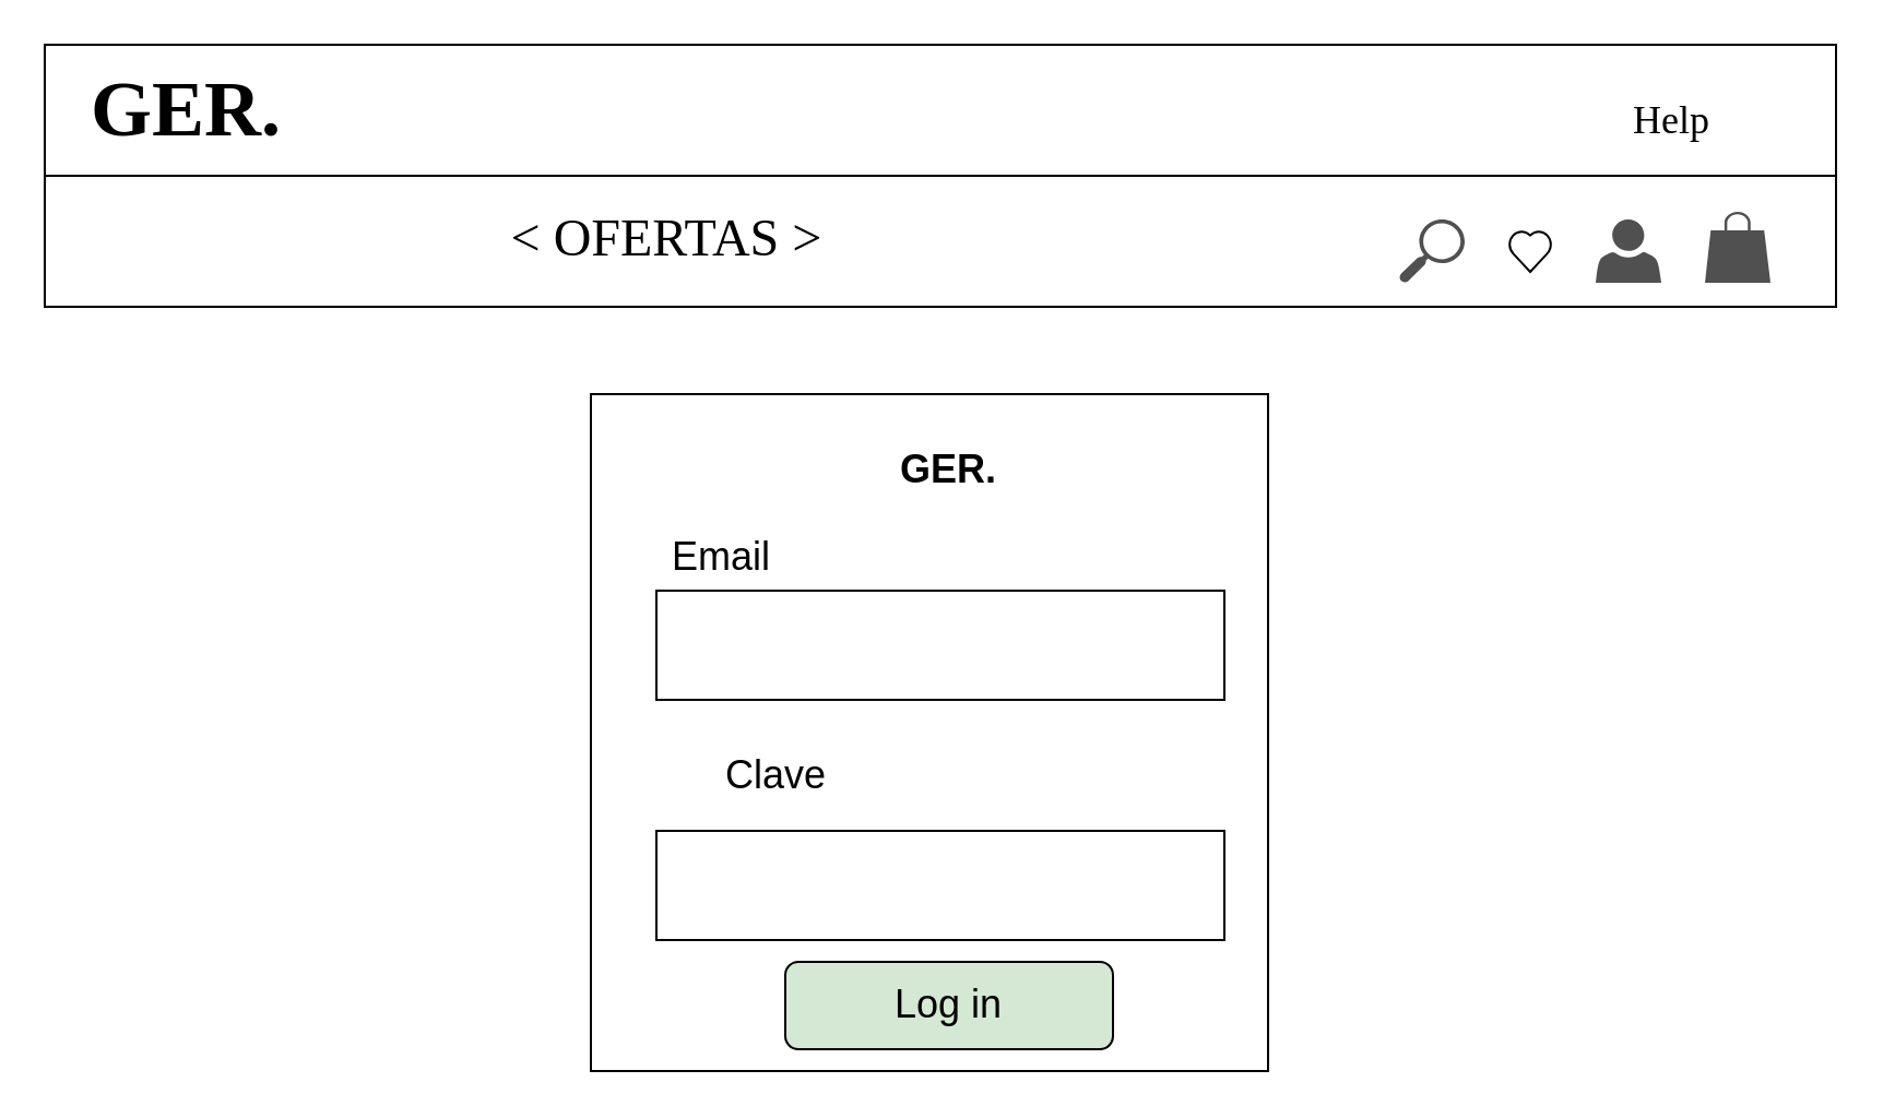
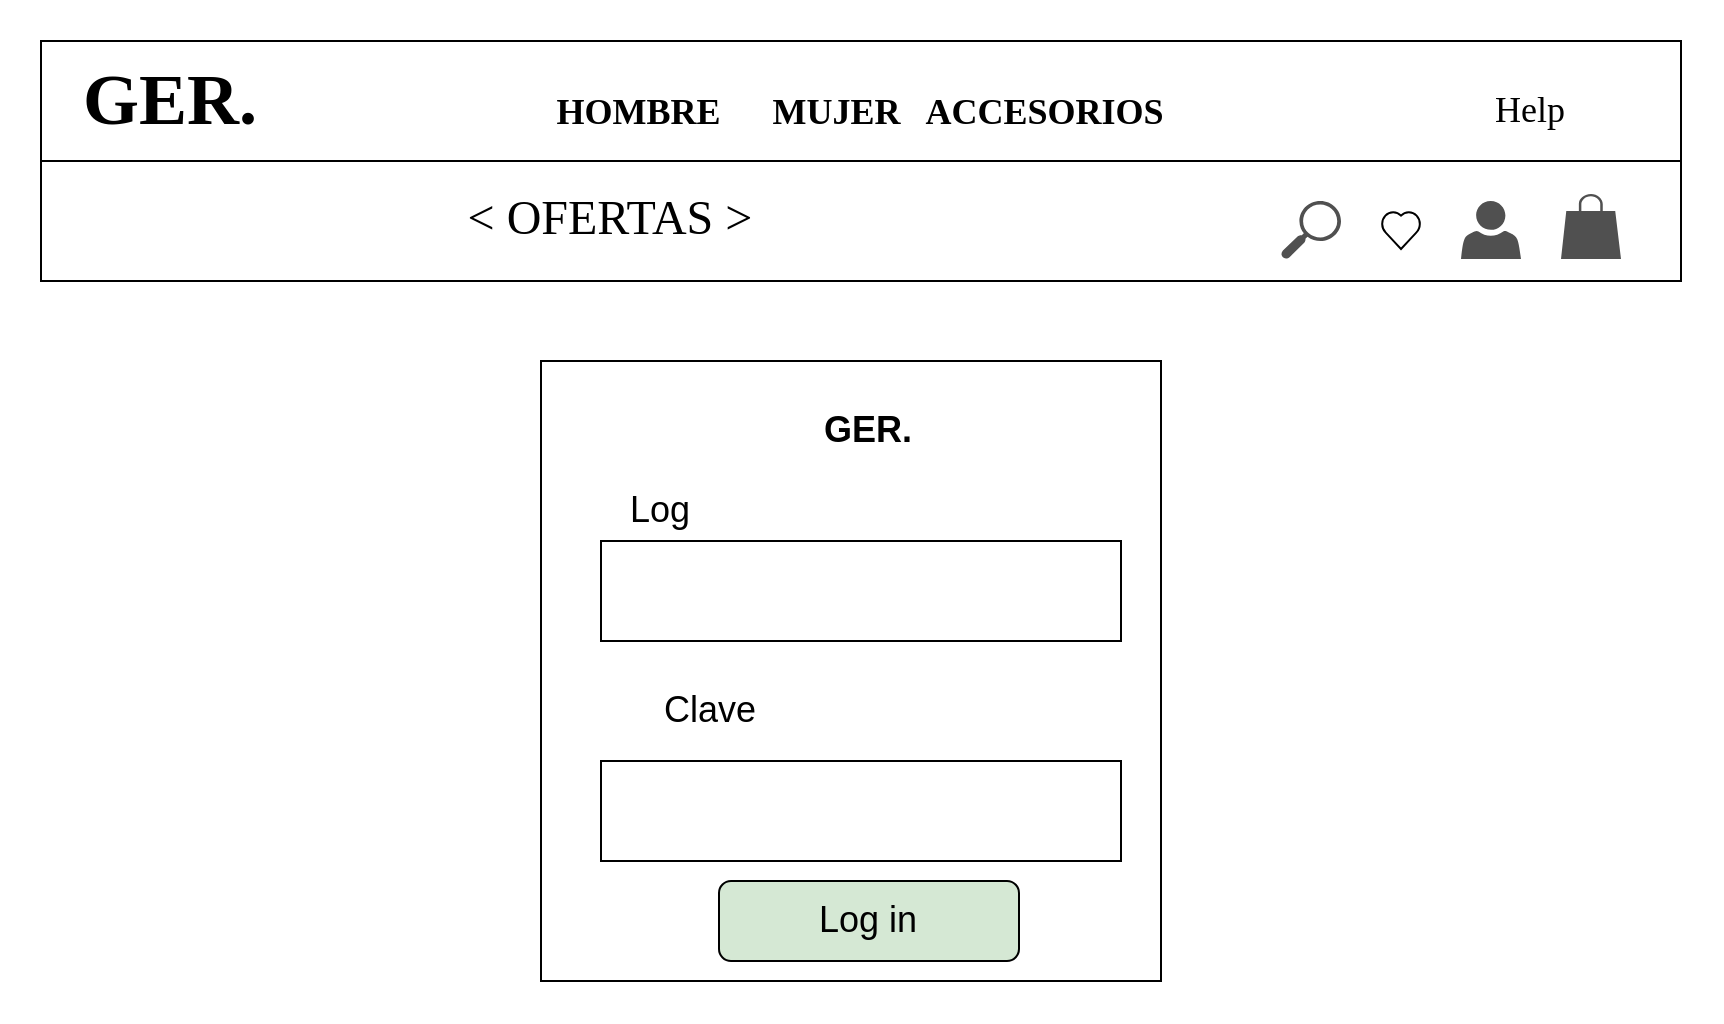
  <mxCell id="0" />
  <mxCell id="1" parent="0" />
  <mxCell id="2" value="" style="rounded=0;whiteSpace=wrap;html=1;" parent="1" vertex="1"><mxGeometry width="820" height="120" as="geometry" x="20" y="20" /></mxCell>
  <mxCell id="3" value="" style="endArrow=none;html=1;rounded=0;exitX=0;exitY=0.5;exitDx=0;exitDy=0;entryX=1;entryY=0.5;entryDx=0;entryDy=0;" parent="1" source="2" target="2" edge="1"><mxGeometry width="50" height="50" relative="1" as="geometry"><mxPoint x="410" y="280" as="sourcePoint" /><mxPoint x="460" y="230" as="targetPoint" /></mxGeometry></mxCell>
  <mxCell id="4" value="&lt;b&gt;&lt;font style=&quot;font-size: 36px&quot; face=&quot;Tahoma&quot;&gt;GER.&lt;/font&gt;&lt;/b&gt;" style="text;html=1;strokeColor=none;fillColor=none;align=center;verticalAlign=middle;whiteSpace=wrap;rounded=0;" parent="1" vertex="1"><mxGeometry x="30" width="110" height="60" as="geometry" y="20" /></mxCell>
+ <mxCell id="5" value="&lt;font style=&quot;font-size: 18px&quot;&gt;&lt;b&gt;HOMBRE &lt;span style=&quot;white-space: pre&quot;&gt;&#09;&lt;/span&gt;MUJER &lt;span style=&quot;white-space: pre&quot;&gt;&#09;&lt;/span&gt;&amp;nbsp;ACCESORIOS&lt;/b&gt;&lt;/font&gt;" style="text;html=1;strokeColor=none;fillColor=none;align=center;verticalAlign=middle;whiteSpace=wrap;rounded=0;fontFamily=Tahoma;fontSize=36;" parent="1" vertex="1"><mxGeometry x="260" y="35" width="340" height="30" as="geometry" /></mxCell>
  <mxCell id="6" value="" style="sketch=0;pointerEvents=1;shadow=0;dashed=0;html=1;strokeColor=none;fillColor=#505050;labelPosition=center;verticalLabelPosition=bottom;verticalAlign=top;outlineConnect=0;align=center;shape=mxgraph.office.concepts.search;fontFamily=Tahoma;fontSize=18;" parent="1" vertex="1"><mxGeometry x="640" y="100" width="30" height="29" as="geometry" /></mxCell>
  <mxCell id="7" value="" style="verticalLabelPosition=bottom;verticalAlign=top;html=1;shape=mxgraph.basic.heart;fontFamily=Tahoma;fontSize=18;" parent="1" vertex="1"><mxGeometry x="690" y="105" width="20" height="19" as="geometry" /></mxCell>
  <mxCell id="8" value="" style="sketch=0;pointerEvents=1;shadow=0;dashed=0;html=1;strokeColor=none;fillColor=#505050;labelPosition=center;verticalLabelPosition=bottom;verticalAlign=top;outlineConnect=0;align=center;shape=mxgraph.office.users.user;fontFamily=Tahoma;fontSize=18;" parent="1" vertex="1"><mxGeometry x="730" y="100" width="30" height="29" as="geometry" /></mxCell>
  <mxCell id="9" value="" style="sketch=0;pointerEvents=1;shadow=0;dashed=0;html=1;strokeColor=none;fillColor=#505050;labelPosition=center;verticalLabelPosition=bottom;verticalAlign=top;outlineConnect=0;align=center;shape=mxgraph.office.concepts.marketplace_shopping_bag;fontFamily=Tahoma;fontSize=18;" parent="1" vertex="1"><mxGeometry x="780" y="96.5" width="30" height="32.5" as="geometry" /></mxCell>
  <mxCell id="10" value="Help" style="text;html=1;strokeColor=none;fillColor=none;align=center;verticalAlign=middle;whiteSpace=wrap;rounded=0;fontFamily=Tahoma;fontSize=18;" parent="1" vertex="1"><mxGeometry x="735" y="40" width="60" height="30" as="geometry" /></mxCell>
  <mxCell id="11" value="&lt;font face=&quot;Lucida Console&quot; style=&quot;font-size: 24px&quot;&gt;&amp;lt; OFERTAS &amp;gt;&lt;/font&gt;" style="text;html=1;strokeColor=none;fillColor=none;align=center;verticalAlign=middle;whiteSpace=wrap;rounded=0;fontFamily=Tahoma;fontSize=18;" parent="1" vertex="1"><mxGeometry x="220" y="94" width="170" height="30" as="geometry" /></mxCell>
  <mxCell id="12" value="" style="whiteSpace=wrap;html=1;aspect=fixed;fontSize=18;" vertex="1" parent="1"><mxGeometry x="270" y="180" width="310" height="310" as="geometry" /></mxCell>
  <mxCell id="13" value="" style="rounded=0;whiteSpace=wrap;html=1;fontSize=18;" vertex="1" parent="1"><mxGeometry x="300" y="270" width="260" height="50" as="geometry" /></mxCell>
  <mxCell id="14" value="&lt;b&gt;GER.&lt;/b&gt;" style="text;html=1;strokeColor=none;fillColor=none;align=center;verticalAlign=middle;whiteSpace=wrap;rounded=0;fontSize=18;" vertex="1" parent="1"><mxGeometry x="409" y="190" width="50" height="50" as="geometry" /></mxCell>
  <mxCell id="15" value="" style="rounded=0;whiteSpace=wrap;html=1;fontSize=18;" vertex="1" parent="1"><mxGeometry x="300" y="380" width="260" height="50" as="geometry" /></mxCell>
- <mxCell id="16" value="Email" style="text;html=1;strokeColor=none;fillColor=none;align=center;verticalAlign=middle;whiteSpace=wrap;rounded=0;fontSize=18;" vertex="1" parent="1"><mxGeometry x="300" y="240" width="60" height="30" as="geometry" /></mxCell>
+ <mxCell id="16" value="Log" style="text;html=1;strokeColor=none;fillColor=none;align=center;verticalAlign=middle;whiteSpace=wrap;rounded=0;fontSize=18;" vertex="1" parent="1"><mxGeometry x="300" y="240" width="60" height="30" as="geometry" /></mxCell>
  <mxCell id="17" value="Clave" style="text;html=1;strokeColor=none;fillColor=none;align=center;verticalAlign=middle;whiteSpace=wrap;rounded=0;fontSize=18;" vertex="1" parent="1"><mxGeometry x="325" y="340" width="60" height="30" as="geometry" /></mxCell>
  <mxCell id="18" value="Log in" style="rounded=1;whiteSpace=wrap;html=1;fontSize=18;fillColor=#d5e8d4;" vertex="1" parent="1"><mxGeometry x="359" y="440" width="150" height="40" as="geometry" /></mxCell>
